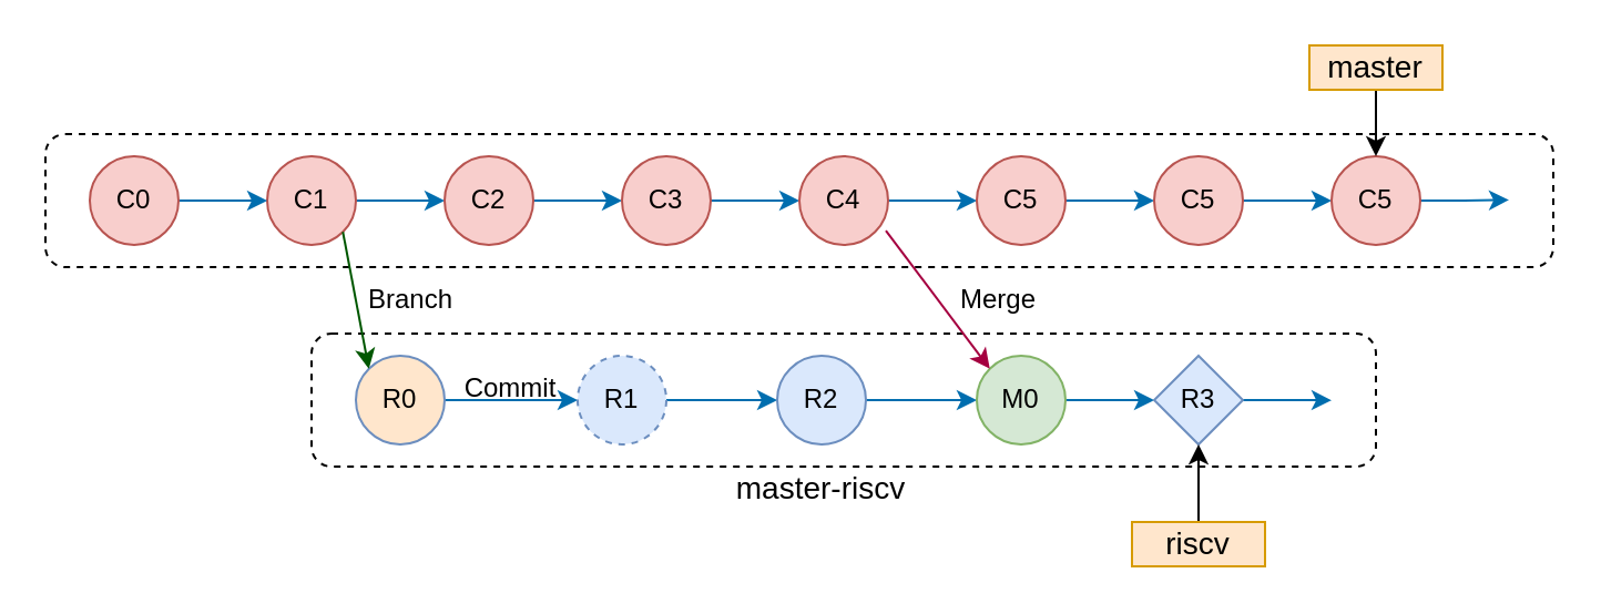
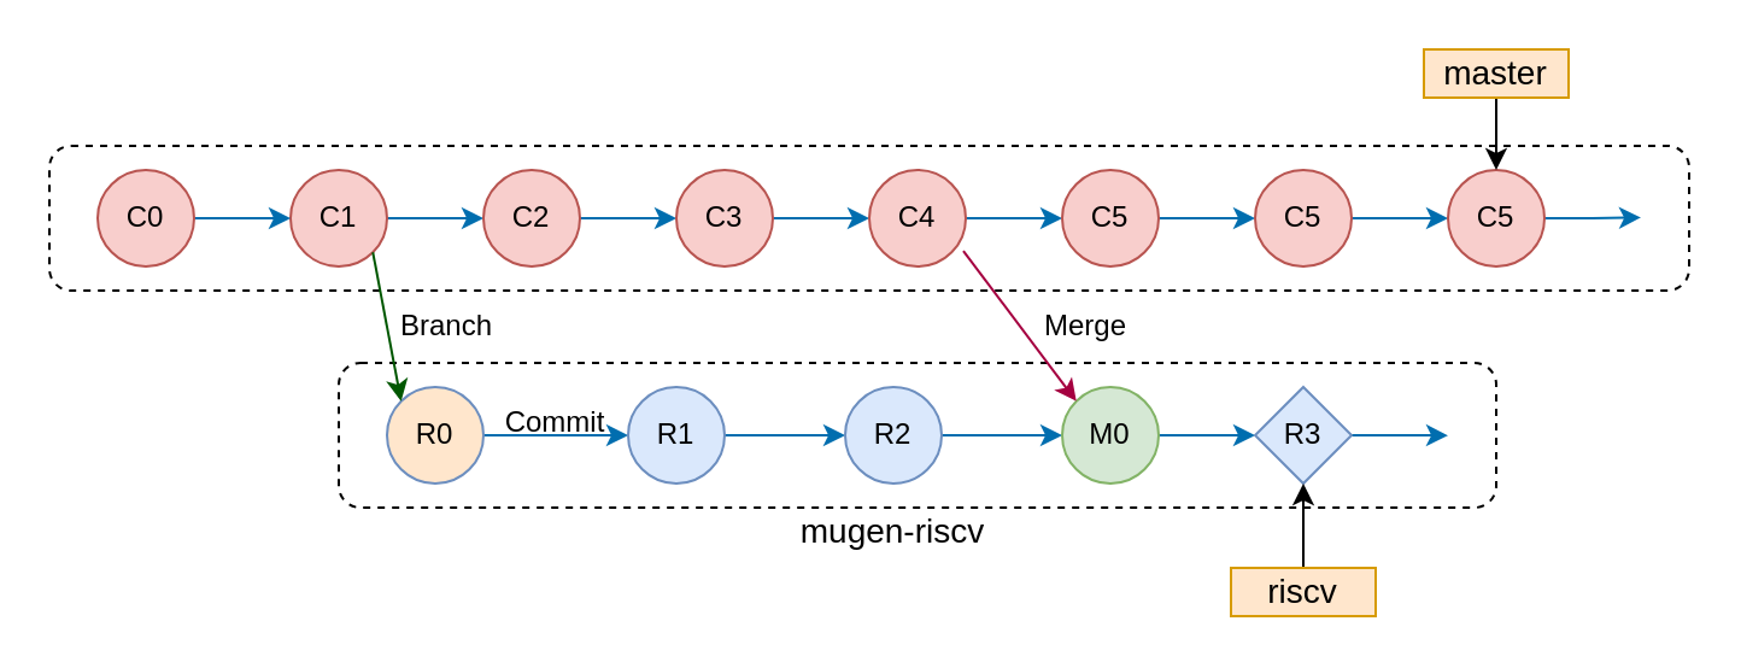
  <mxCell id="0" />
  <mxCell id="1" parent="0" />
  <mxCell id="2" value="" style="rounded=1;whiteSpace=wrap;html=1;dashed=1;fillColor=none;" parent="1" vertex="1"><mxGeometry x="20" y="60" width="680" height="60" as="geometry" /></mxCell>
  <mxCell id="3" value="" style="rounded=1;whiteSpace=wrap;html=1;dashed=1;fillColor=none;" parent="1" vertex="1"><mxGeometry x="140" y="150" width="480" height="60" as="geometry" /></mxCell>
  <mxCell id="4" style="edgeStyle=orthogonalEdgeStyle;rounded=0;orthogonalLoop=1;jettySize=auto;html=1;exitX=1;exitY=0.5;exitDx=0;exitDy=0;entryX=0;entryY=0.5;entryDx=0;entryDy=0;fillColor=#1ba1e2;strokeColor=#006EAF;" parent="1" source="5" target="16" edge="1"><mxGeometry relative="1" as="geometry" /></mxCell>
  <mxCell id="5" value="C1" style="ellipse;whiteSpace=wrap;html=1;aspect=fixed;fillColor=#f8cecc;strokeColor=#b85450;" parent="1" vertex="1"><mxGeometry x="120" y="70" width="40" height="40" as="geometry" /></mxCell>
  <mxCell id="6" style="edgeStyle=orthogonalEdgeStyle;rounded=0;orthogonalLoop=1;jettySize=auto;html=1;exitX=1;exitY=0.5;exitDx=0;exitDy=0;entryX=0;entryY=0.5;entryDx=0;entryDy=0;fillColor=#1ba1e2;strokeColor=#006EAF;" parent="1" source="7" target="12" edge="1"><mxGeometry relative="1" as="geometry" /></mxCell>
  <mxCell id="7" value="R0" style="ellipse;whiteSpace=wrap;html=1;aspect=fixed;fillColor=#ffe6cc;strokeColor=#6c8ebf;" parent="1" vertex="1"><mxGeometry x="160" y="160" width="40" height="40" as="geometry" /></mxCell>
  <mxCell id="8" style="edgeStyle=orthogonalEdgeStyle;rounded=0;orthogonalLoop=1;jettySize=auto;html=1;exitX=1;exitY=0.5;exitDx=0;exitDy=0;entryX=0;entryY=0.5;entryDx=0;entryDy=0;fillColor=#1ba1e2;strokeColor=#006EAF;" parent="1" source="9" target="5" edge="1"><mxGeometry relative="1" as="geometry" /></mxCell>
  <mxCell id="9" value="C0" style="ellipse;whiteSpace=wrap;html=1;aspect=fixed;fillColor=#f8cecc;strokeColor=#b85450;" parent="1" vertex="1"><mxGeometry x="40" y="70" width="40" height="40" as="geometry" /></mxCell>
  <mxCell id="10" value="" style="endArrow=classic;html=1;rounded=0;exitX=1;exitY=1;exitDx=0;exitDy=0;entryX=0;entryY=0;entryDx=0;entryDy=0;fillColor=#008a00;strokeColor=#005700;" parent="1" source="5" target="7" edge="1"><mxGeometry width="50" height="50" relative="1" as="geometry"><mxPoint x="180" y="70" as="sourcePoint" /><mxPoint x="230" y="20" as="targetPoint" /></mxGeometry></mxCell>
  <mxCell id="11" style="edgeStyle=orthogonalEdgeStyle;rounded=0;orthogonalLoop=1;jettySize=auto;html=1;exitX=1;exitY=0.5;exitDx=0;exitDy=0;entryX=0;entryY=0.5;entryDx=0;entryDy=0;fillColor=#1ba1e2;strokeColor=#006EAF;" parent="1" source="12" target="14" edge="1"><mxGeometry relative="1" as="geometry" /></mxCell>
- <mxCell id="12" value="R1" style="ellipse;whiteSpace=wrap;html=1;aspect=fixed;fillColor=#dae8fc;strokeColor=#6c8ebf;dashed=1;" parent="1" vertex="1"><mxGeometry x="260" y="160" width="40" height="40" as="geometry" /></mxCell>
+ <mxCell id="12" value="R1" style="ellipse;whiteSpace=wrap;html=1;aspect=fixed;fillColor=#dae8fc;strokeColor=#6c8ebf;" parent="1" vertex="1"><mxGeometry x="260" y="160" width="40" height="40" as="geometry" /></mxCell>
  <mxCell id="13" style="edgeStyle=orthogonalEdgeStyle;rounded=0;orthogonalLoop=1;jettySize=auto;html=1;exitX=1;exitY=0.5;exitDx=0;exitDy=0;fillColor=#1ba1e2;strokeColor=#006EAF;" parent="1" source="14" target="22" edge="1"><mxGeometry relative="1" as="geometry" /></mxCell>
  <mxCell id="14" value="R2" style="ellipse;whiteSpace=wrap;html=1;aspect=fixed;fillColor=#dae8fc;strokeColor=#6c8ebf;" parent="1" vertex="1"><mxGeometry x="350" y="160" width="40" height="40" as="geometry" /></mxCell>
  <mxCell id="15" style="edgeStyle=orthogonalEdgeStyle;rounded=0;orthogonalLoop=1;jettySize=auto;html=1;exitX=1;exitY=0.5;exitDx=0;exitDy=0;entryX=0;entryY=0.5;entryDx=0;entryDy=0;fillColor=#1ba1e2;strokeColor=#006EAF;" parent="1" source="16" target="18" edge="1"><mxGeometry relative="1" as="geometry" /></mxCell>
  <mxCell id="16" value="C2" style="ellipse;whiteSpace=wrap;html=1;aspect=fixed;fillColor=#f8cecc;strokeColor=#b85450;" parent="1" vertex="1"><mxGeometry x="200" y="70" width="40" height="40" as="geometry" /></mxCell>
  <mxCell id="17" style="edgeStyle=orthogonalEdgeStyle;rounded=0;orthogonalLoop=1;jettySize=auto;html=1;exitX=1;exitY=0.5;exitDx=0;exitDy=0;entryX=0;entryY=0.5;entryDx=0;entryDy=0;fillColor=#1ba1e2;strokeColor=#006EAF;" parent="1" source="18" target="20" edge="1"><mxGeometry relative="1" as="geometry" /></mxCell>
  <mxCell id="18" value="C3" style="ellipse;whiteSpace=wrap;html=1;aspect=fixed;fillColor=#f8cecc;strokeColor=#b85450;" parent="1" vertex="1"><mxGeometry x="280" y="70" width="40" height="40" as="geometry" /></mxCell>
  <mxCell id="19" style="edgeStyle=orthogonalEdgeStyle;rounded=0;orthogonalLoop=1;jettySize=auto;html=1;exitX=1;exitY=0.5;exitDx=0;exitDy=0;entryX=0;entryY=0.5;entryDx=0;entryDy=0;fillColor=#1ba1e2;strokeColor=#006EAF;" parent="1" source="20" target="25" edge="1"><mxGeometry relative="1" as="geometry" /></mxCell>
  <mxCell id="20" value="C4" style="ellipse;whiteSpace=wrap;html=1;aspect=fixed;fillColor=#f8cecc;strokeColor=#b85450;" parent="1" vertex="1"><mxGeometry x="360" y="70" width="40" height="40" as="geometry" /></mxCell>
  <mxCell id="21" style="edgeStyle=orthogonalEdgeStyle;rounded=0;orthogonalLoop=1;jettySize=auto;html=1;exitX=1;exitY=0.5;exitDx=0;exitDy=0;fillColor=#1ba1e2;strokeColor=#006EAF;" parent="1" source="22" target="27" edge="1"><mxGeometry relative="1" as="geometry" /></mxCell>
  <mxCell id="22" value="M0" style="ellipse;whiteSpace=wrap;html=1;aspect=fixed;fillColor=#d5e8d4;strokeColor=#82b366;" parent="1" vertex="1"><mxGeometry x="440" y="160" width="40" height="40" as="geometry" /></mxCell>
  <mxCell id="23" value="" style="endArrow=classic;html=1;rounded=0;exitX=0.975;exitY=0.838;exitDx=0;exitDy=0;exitPerimeter=0;entryX=0;entryY=0;entryDx=0;entryDy=0;fillColor=#d80073;strokeColor=#A50040;" parent="1" source="20" target="22" edge="1"><mxGeometry width="50" height="50" relative="1" as="geometry"><mxPoint x="450" y="100" as="sourcePoint" /><mxPoint x="500" y="50" as="targetPoint" /></mxGeometry></mxCell>
  <mxCell id="24" style="edgeStyle=orthogonalEdgeStyle;rounded=0;orthogonalLoop=1;jettySize=auto;html=1;exitX=1;exitY=0.5;exitDx=0;exitDy=0;entryX=0;entryY=0.5;entryDx=0;entryDy=0;fillColor=#1ba1e2;strokeColor=#006EAF;" parent="1" source="25" target="29" edge="1"><mxGeometry relative="1" as="geometry" /></mxCell>
  <mxCell id="25" value="C5" style="ellipse;whiteSpace=wrap;html=1;aspect=fixed;fillColor=#f8cecc;strokeColor=#b85450;" parent="1" vertex="1"><mxGeometry x="440" y="70" width="40" height="40" as="geometry" /></mxCell>
  <mxCell id="26" style="edgeStyle=orthogonalEdgeStyle;rounded=0;orthogonalLoop=1;jettySize=auto;html=1;exitX=1;exitY=0.5;exitDx=0;exitDy=0;fillColor=#1ba1e2;strokeColor=#006EAF;" parent="1" source="27" edge="1"><mxGeometry relative="1" as="geometry"><mxPoint x="600" y="180.069" as="targetPoint" /></mxGeometry></mxCell>
  <mxCell id="27" value="R3" style="rhombus;whiteSpace=wrap;html=1;aspect=fixed;fillColor=#dae8fc;strokeColor=#6c8ebf;" parent="1" vertex="1"><mxGeometry x="520" y="160" width="40" height="40" as="geometry" /></mxCell>
  <mxCell id="28" style="edgeStyle=orthogonalEdgeStyle;rounded=0;orthogonalLoop=1;jettySize=auto;html=1;exitX=1;exitY=0.5;exitDx=0;exitDy=0;entryX=0;entryY=0.5;entryDx=0;entryDy=0;fillColor=#1ba1e2;strokeColor=#006EAF;" parent="1" source="29" target="31" edge="1"><mxGeometry relative="1" as="geometry" /></mxCell>
  <mxCell id="29" value="C5" style="ellipse;whiteSpace=wrap;html=1;aspect=fixed;fillColor=#f8cecc;strokeColor=#b85450;" parent="1" vertex="1"><mxGeometry x="520" y="70" width="40" height="40" as="geometry" /></mxCell>
  <mxCell id="30" style="edgeStyle=orthogonalEdgeStyle;rounded=0;orthogonalLoop=1;jettySize=auto;html=1;exitX=1;exitY=0.5;exitDx=0;exitDy=0;fillColor=#1ba1e2;strokeColor=#006EAF;" parent="1" source="31" edge="1"><mxGeometry relative="1" as="geometry"><mxPoint x="680" y="89.724" as="targetPoint" /></mxGeometry></mxCell>
  <mxCell id="31" value="C5" style="ellipse;whiteSpace=wrap;html=1;aspect=fixed;fillColor=#f8cecc;strokeColor=#b85450;" parent="1" vertex="1"><mxGeometry x="600" y="70" width="40" height="40" as="geometry" /></mxCell>
  <mxCell id="32" value="Branch" style="text;html=1;strokeColor=none;fillColor=none;align=center;verticalAlign=middle;whiteSpace=wrap;rounded=0;" parent="1" vertex="1"><mxGeometry x="155" y="120" width="60" height="30" as="geometry" /></mxCell>
  <mxCell id="33" value="Commit" style="text;html=1;strokeColor=none;fillColor=none;align=center;verticalAlign=middle;whiteSpace=wrap;rounded=0;" parent="1" vertex="1"><mxGeometry x="200" y="160" width="60" height="30" as="geometry" /></mxCell>
  <mxCell id="34" value="Merge" style="text;html=1;strokeColor=none;fillColor=none;align=center;verticalAlign=middle;whiteSpace=wrap;rounded=0;" parent="1" vertex="1"><mxGeometry x="420" y="120" width="60" height="30" as="geometry" /></mxCell>
- <mxCell id="35" value="master-riscv" style="text;html=1;strokeColor=none;fillColor=none;align=center;verticalAlign=middle;whiteSpace=wrap;rounded=0;dashed=1;fontSize=14;" parent="1" vertex="1"><mxGeometry x="300" y="205" width="140" height="30" as="geometry" /></mxCell>
+ <mxCell id="35" value="mugen-riscv" style="text;html=1;strokeColor=none;fillColor=none;align=center;verticalAlign=middle;whiteSpace=wrap;rounded=0;dashed=1;fontSize=14;" parent="1" vertex="1"><mxGeometry x="300" y="205" width="140" height="30" as="geometry" /></mxCell>
  <mxCell id="36" style="edgeStyle=orthogonalEdgeStyle;rounded=0;orthogonalLoop=1;jettySize=auto;html=1;exitX=0.5;exitY=1;exitDx=0;exitDy=0;entryX=0.5;entryY=0;entryDx=0;entryDy=0;fontSize=14;" edge="1" parent="1" source="37" target="31"><mxGeometry relative="1" as="geometry" /></mxCell>
  <mxCell id="37" value="&lt;font style=&quot;font-size: 14px;&quot;&gt;master&lt;/font&gt;" style="rounded=0;whiteSpace=wrap;html=1;fillColor=#ffe6cc;strokeColor=#d79b00;" vertex="1" parent="1"><mxGeometry x="590" y="20" width="60" height="20" as="geometry" /></mxCell>
  <mxCell id="38" style="edgeStyle=orthogonalEdgeStyle;rounded=0;orthogonalLoop=1;jettySize=auto;html=1;exitX=0.5;exitY=0;exitDx=0;exitDy=0;entryX=0.5;entryY=1;entryDx=0;entryDy=0;fontSize=14;" edge="1" parent="1" source="39" target="27"><mxGeometry relative="1" as="geometry" /></mxCell>
  <mxCell id="39" value="&lt;font style=&quot;font-size: 14px;&quot;&gt;riscv&lt;br&gt;&lt;/font&gt;" style="rounded=0;whiteSpace=wrap;html=1;fillColor=#ffe6cc;strokeColor=#d79b00;" vertex="1" parent="1"><mxGeometry x="510" y="235" width="60" height="20" as="geometry" /></mxCell>
